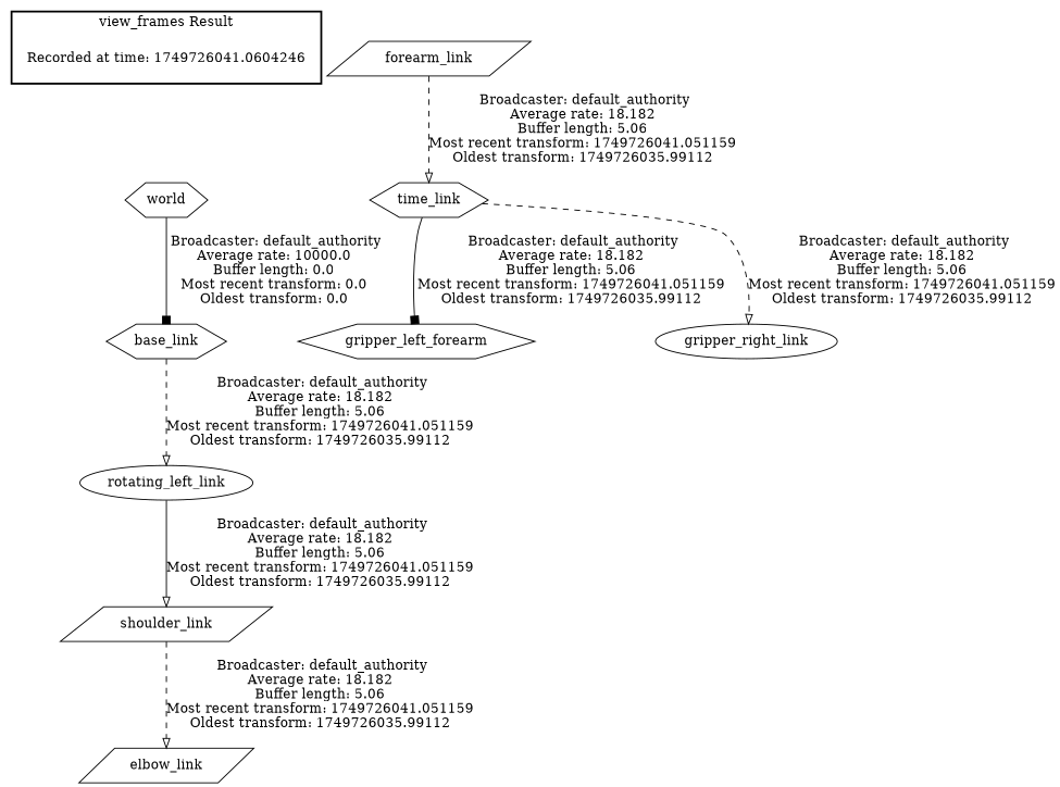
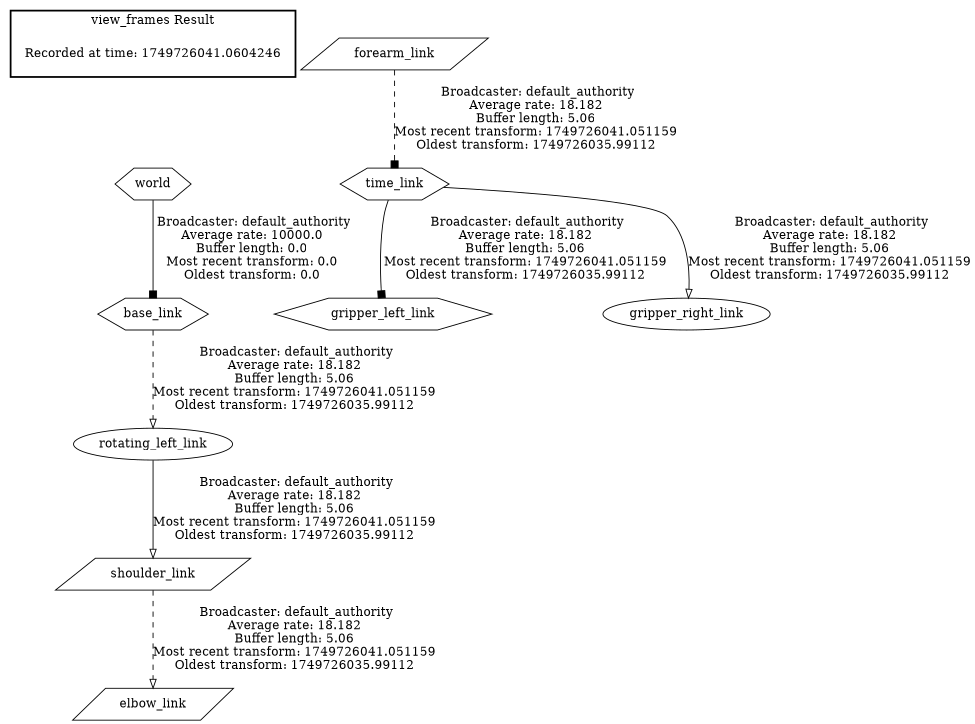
  digraph {
    node [shape=hexagon]
    edge [style=solid arrowhead=onormal]
    "Recorded at time: 1749726041.0604246" [shape=plaintext]
    world
    shoulder_link [shape=parallelogram]
    elbow_link [shape=parallelogram]
    forearm_link [shape=parallelogram]
    n6 [label=time_link]
    n7 [label=rotating_left_link shape=ellipse]
-   gripper_left_link [label=gripper_left_forearm]
+   gripper_left_link
    gripper_right_link [shape=ellipse]
    base_link
    subgraph cluster_1 {
      color=black
      label="view_frames Result"
      style=bold
      "Recorded at time: 1749726041.0604246"
    }
    "Recorded at time: 1749726041.0604246" -> world [style=invis arrowhead=""]
    world -> base_link [arrowhead=box label=" Broadcaster: default_authority\nAverage rate: 10000.0\nBuffer length: 0.0\nMost recent transform: 0.0\nOldest transform: 0.0\n"]
    shoulder_link -> elbow_link [label=" Broadcaster: default_authority\nAverage rate: 18.182\nBuffer length: 5.06\nMost recent transform: 1749726041.051159\nOldest transform: 1749726035.99112\n" style=dashed]
-   forearm_link -> n6 [label=" Broadcaster: default_authority\nAverage rate: 18.182\nBuffer length: 5.06\nMost recent transform: 1749726041.051159\nOldest transform: 1749726035.99112\n" style=dashed]
+   forearm_link -> n6 [arrowhead=box label=" Broadcaster: default_authority\nAverage rate: 18.182\nBuffer length: 5.06\nMost recent transform: 1749726041.051159\nOldest transform: 1749726035.99112\n" style=dashed]
    n6 -> gripper_left_link [arrowhead=box label=" Broadcaster: default_authority\nAverage rate: 18.182\nBuffer length: 5.06\nMost recent transform: 1749726041.051159\nOldest transform: 1749726035.99112\n"]
-   n6 -> gripper_right_link [label=" Broadcaster: default_authority\nAverage rate: 18.182\nBuffer length: 5.06\nMost recent transform: 1749726041.051159\nOldest transform: 1749726035.99112\n" style=dashed]
+   n6 -> gripper_right_link [label=" Broadcaster: default_authority\nAverage rate: 18.182\nBuffer length: 5.06\nMost recent transform: 1749726041.051159\nOldest transform: 1749726035.99112\n"]
    n7 -> shoulder_link [label=" Broadcaster: default_authority\nAverage rate: 18.182\nBuffer length: 5.06\nMost recent transform: 1749726041.051159\nOldest transform: 1749726035.99112\n"]
    base_link -> n7 [label=" Broadcaster: default_authority\nAverage rate: 18.182\nBuffer length: 5.06\nMost recent transform: 1749726041.051159\nOldest transform: 1749726035.99112\n" style=dashed]
  }
